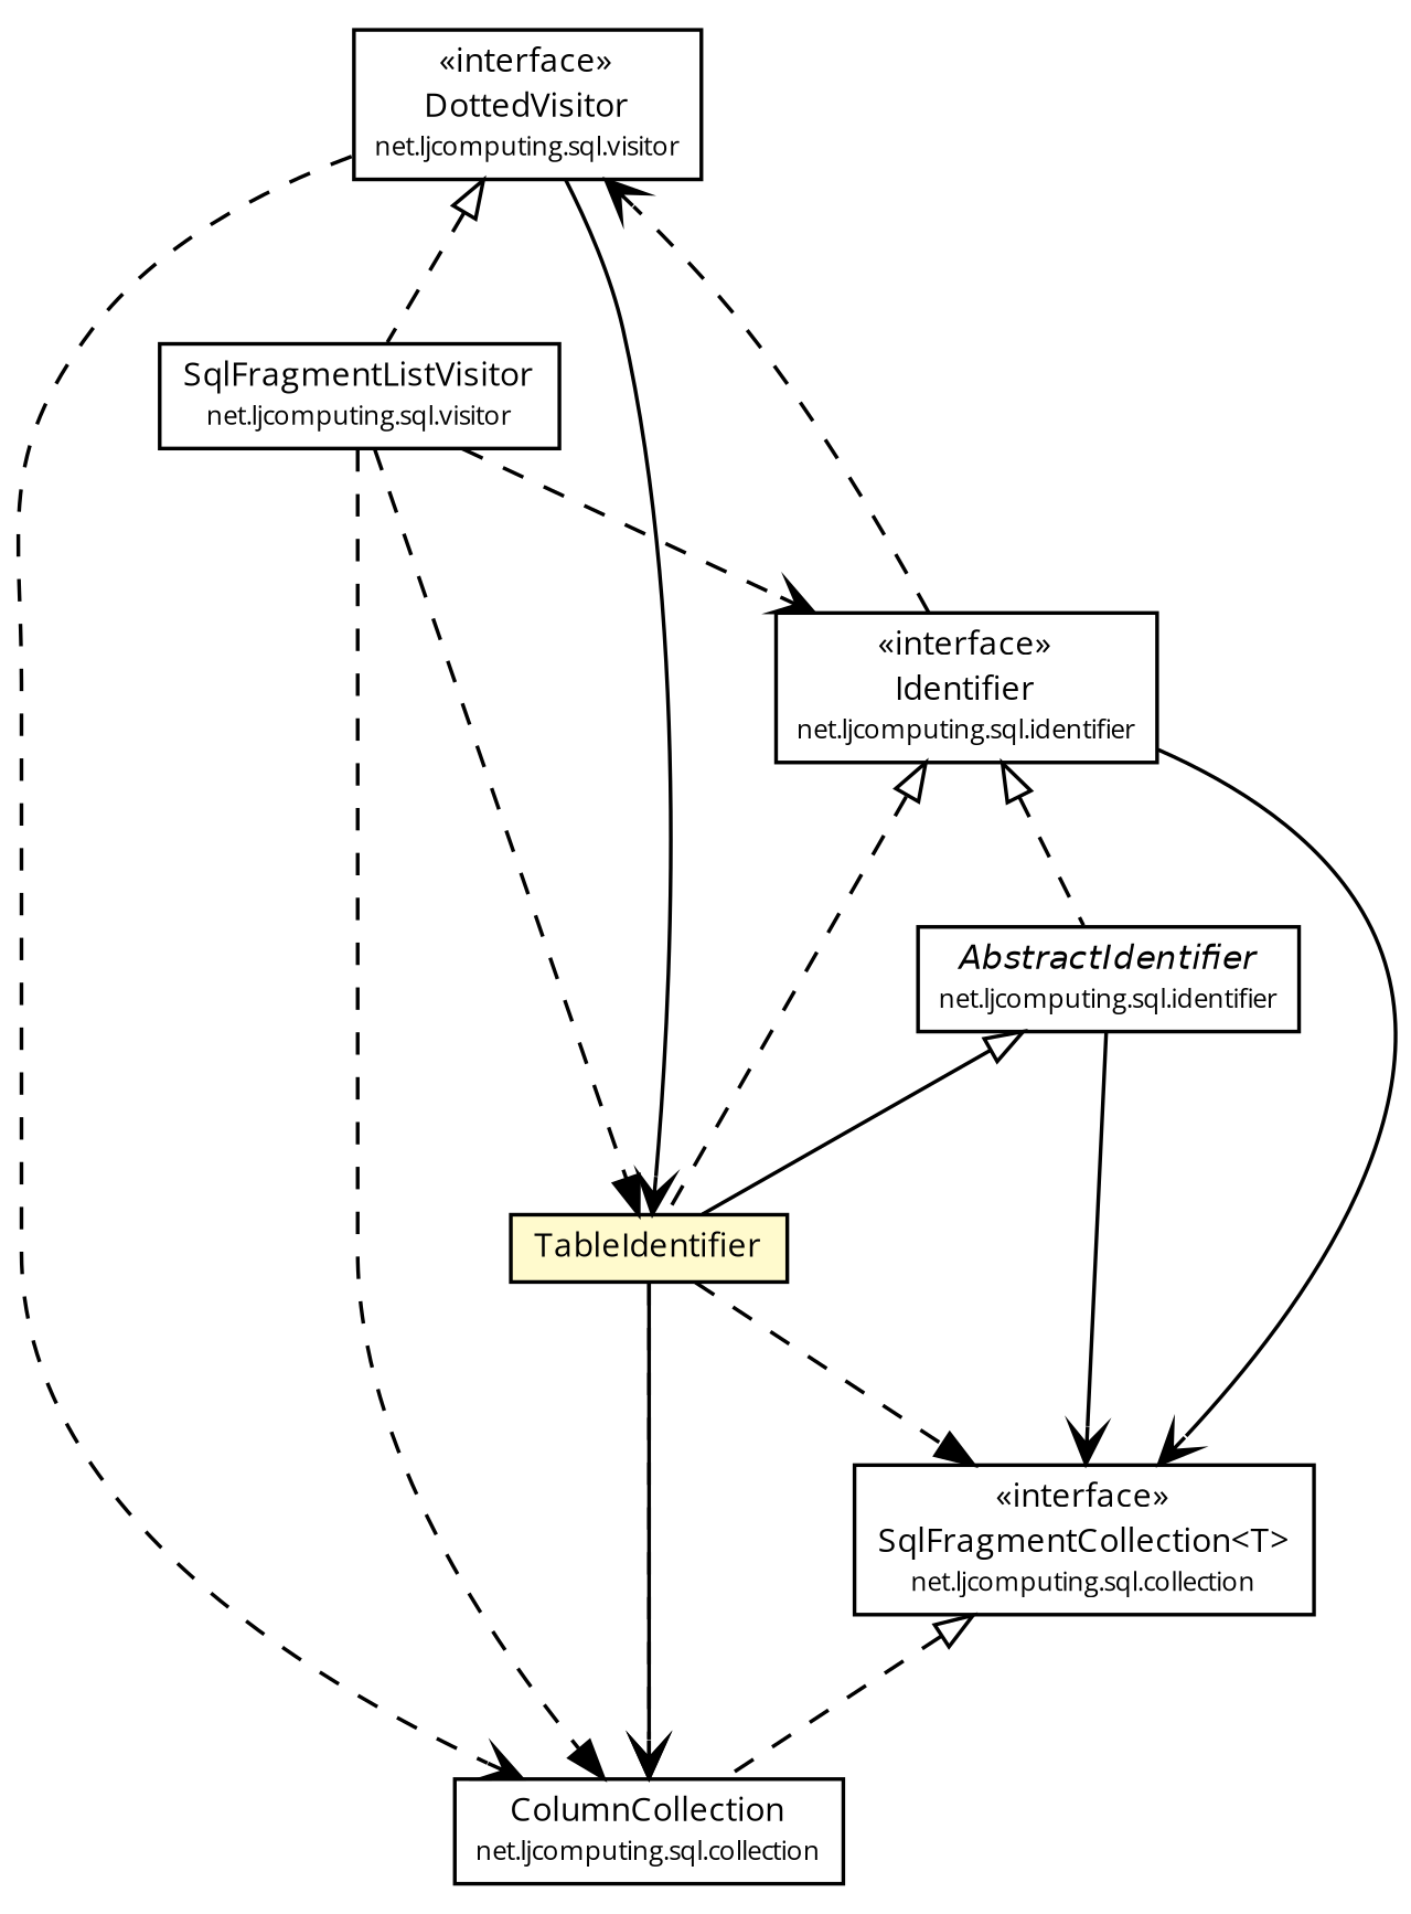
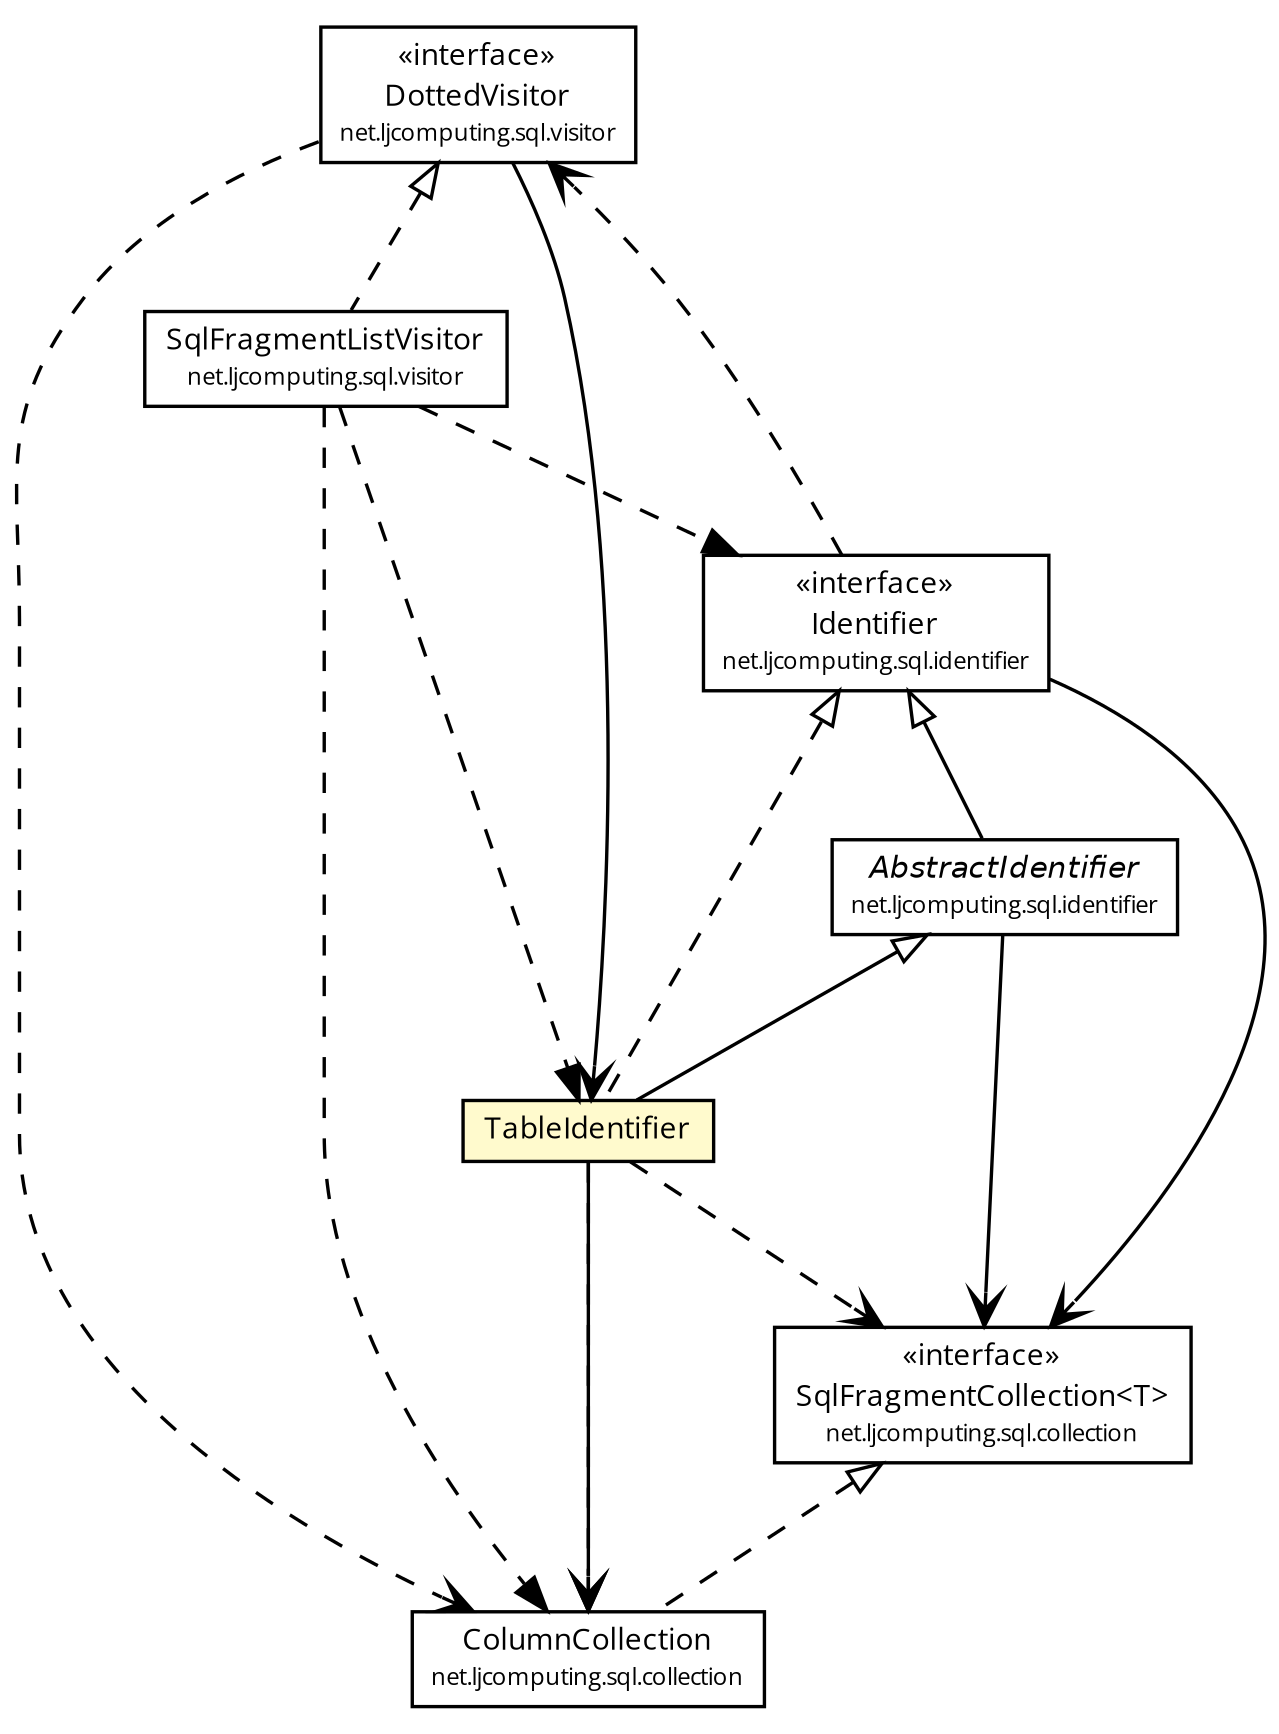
  digraph {
    fontname="Open Sans"
    nodesep=0.25
    ranksep=0.5
    node [fontcolor=black fontname="Open Sans" fontsize=9.0 shape=plaintext]
    edge [fontname="Open Sans" fontsize=10.0 headport=p labelfontname=Helvetica labelfontsize=10 style=dashed tailport=p arrowhead=open color=black fontcolor=black]
    n1 [label=<<table title="net.ljcomputing.sql.visitor.DottedVisitor" border="0" cellborder="1" cellspacing="0" cellpadding="2" port="p" href="../../visitor/DottedVisitor.html"> 		<tr><td><table border="0" cellspacing="0" cellpadding="1"> <tr><td align="center" balign="center"> &#171;interface&#187; </td></tr> <tr><td align="center" balign="center"> DottedVisitor </td></tr> <tr><td align="center" balign="center"><font point-size="7.0"> net.ljcomputing.sql.visitor </font></td></tr> 		</table></td></tr> 		</table>>]
    n2 [label=<<table title="net.ljcomputing.sql.visitor.SqlFragmentListVisitor" border="0" cellborder="1" cellspacing="0" cellpadding="2" port="p" href="../../visitor/SqlFragmentListVisitor.html"> 		<tr><td><table border="0" cellspacing="0" cellpadding="1"> <tr><td align="center" balign="center"> SqlFragmentListVisitor </td></tr> <tr><td align="center" balign="center"><font point-size="7.0"> net.ljcomputing.sql.visitor </font></td></tr> 		</table></td></tr> 		</table>>]
    n3 [label=<<table title="net.ljcomputing.sql.collection.ColumnCollection" border="0" cellborder="1" cellspacing="0" cellpadding="2" port="p" href="../../collection/ColumnCollection.html"> 		<tr><td><table border="0" cellspacing="0" cellpadding="1"> <tr><td align="center" balign="center"> ColumnCollection </td></tr> <tr><td align="center" balign="center"><font point-size="7.0"> net.ljcomputing.sql.collection </font></td></tr> 		</table></td></tr> 		</table>>]
    n4 [label=<<table title="net.ljcomputing.sql.identifier.table.TableIdentifier" border="0" cellborder="1" cellspacing="0" cellpadding="2" port="p" bgcolor="lemonChiffon" href="./TableIdentifier.html"> 		<tr><td><table border="0" cellspacing="0" cellpadding="1"> <tr><td align="center" balign="center"> TableIdentifier </td></tr> 		</table></td></tr> 		</table>>]
    n5 [label=<<table title="net.ljcomputing.sql.identifier.Identifier" border="0" cellborder="1" cellspacing="0" cellpadding="2" port="p" href="../Identifier.html"> 		<tr><td><table border="0" cellspacing="0" cellpadding="1"> <tr><td align="center" balign="center"> &#171;interface&#187; </td></tr> <tr><td align="center" balign="center"> Identifier </td></tr> <tr><td align="center" balign="center"><font point-size="7.0"> net.ljcomputing.sql.identifier </font></td></tr> 		</table></td></tr> 		</table>>]
    n6 [label=<<table title="net.ljcomputing.sql.collection.SqlFragmentCollection" border="0" cellborder="1" cellspacing="0" cellpadding="2" port="p" href="../../collection/SqlFragmentCollection.html"> 		<tr><td><table border="0" cellspacing="0" cellpadding="1"> <tr><td align="center" balign="center"> &#171;interface&#187; </td></tr> <tr><td align="center" balign="center"> SqlFragmentCollection&lt;T&gt; </td></tr> <tr><td align="center" balign="center"><font point-size="7.0"> net.ljcomputing.sql.collection </font></td></tr> 		</table></td></tr> 		</table>>]
    n7 [label=<<table title="net.ljcomputing.sql.identifier.AbstractIdentifier" border="0" cellborder="1" cellspacing="0" cellpadding="2" port="p" href="../AbstractIdentifier.html"> 		<tr><td><table border="0" cellspacing="0" cellpadding="1"> <tr><td align="center" balign="center"><font face="Helvetica-Oblique"> AbstractIdentifier </font></td></tr> <tr><td align="center" balign="center"><font point-size="7.0"> net.ljcomputing.sql.identifier </font></td></tr> 		</table></td></tr> 		</table>>]
    n1 -> n2 [arrowtail=empty dir=back fontsize=10 arrowhead="" color="" fontcolor=""]
    n1 -> n3
    n1 -> n4 [style=solid]
    n2 -> n3 [arrowhead=normal]
    n2 -> n4 [arrowhead=normal]
-   n2 -> n5
+   n2 -> n5 [arrowhead=normal]
    n4 -> n3 [style=""]
    n4 -> n3
-   n4 -> n6 [arrowhead=normal]
+   n4 -> n6
    n5 -> n1
    n5 -> n4 [arrowtail=empty dir=back fontsize=10 arrowhead="" color="" fontcolor=""]
    n5 -> n6 [style=solid]
-   n5 -> n7 [arrowtail=empty dir=back fontsize=10 arrowhead="" color="" fontcolor=""]
+   n5 -> n7 [arrowtail=empty dir=back fontsize=10 style=solid arrowhead="" color="" fontcolor=""]
    n6 -> n3 [arrowtail=empty dir=back fontsize=10 arrowhead="" color="" fontcolor=""]
    n7 -> n4 [arrowtail=empty dir=back fontsize=10 style="" arrowhead="" color="" fontcolor=""]
    n7 -> n6 [style=solid]
  }
